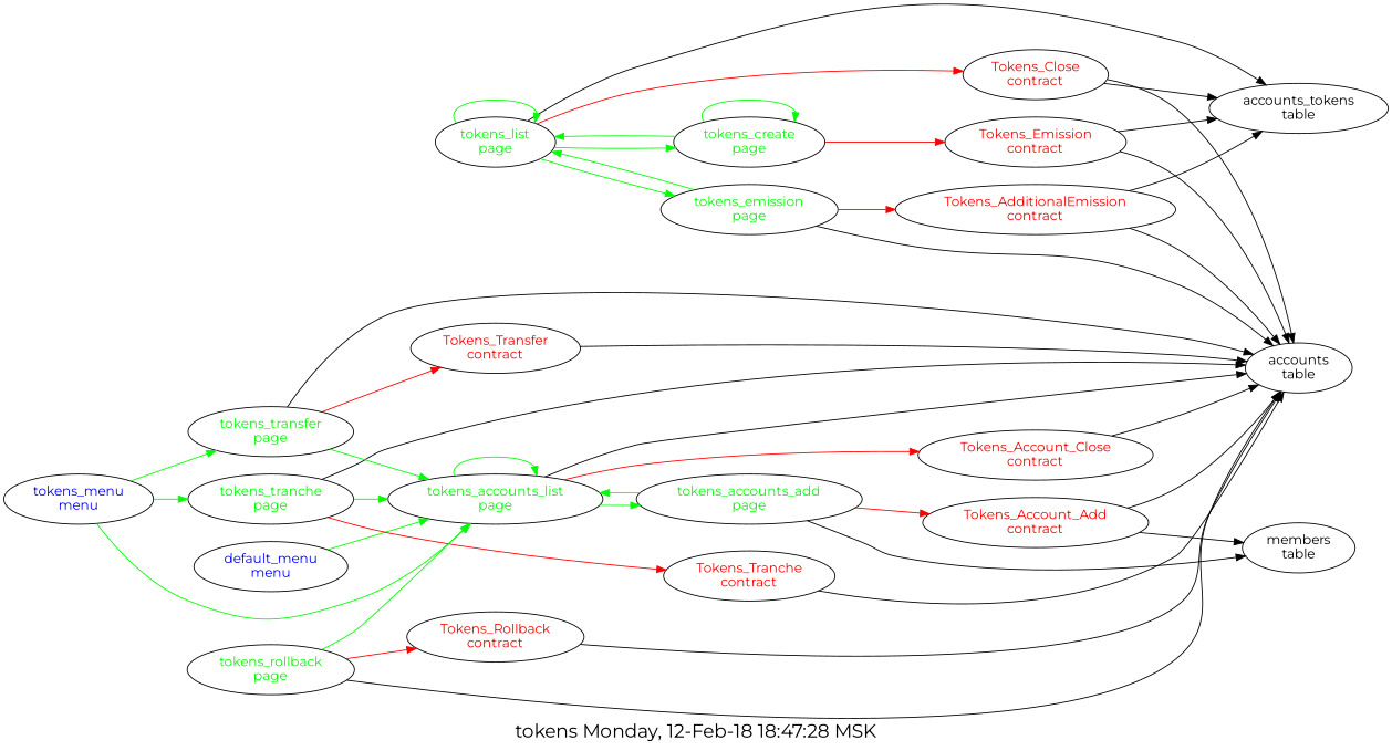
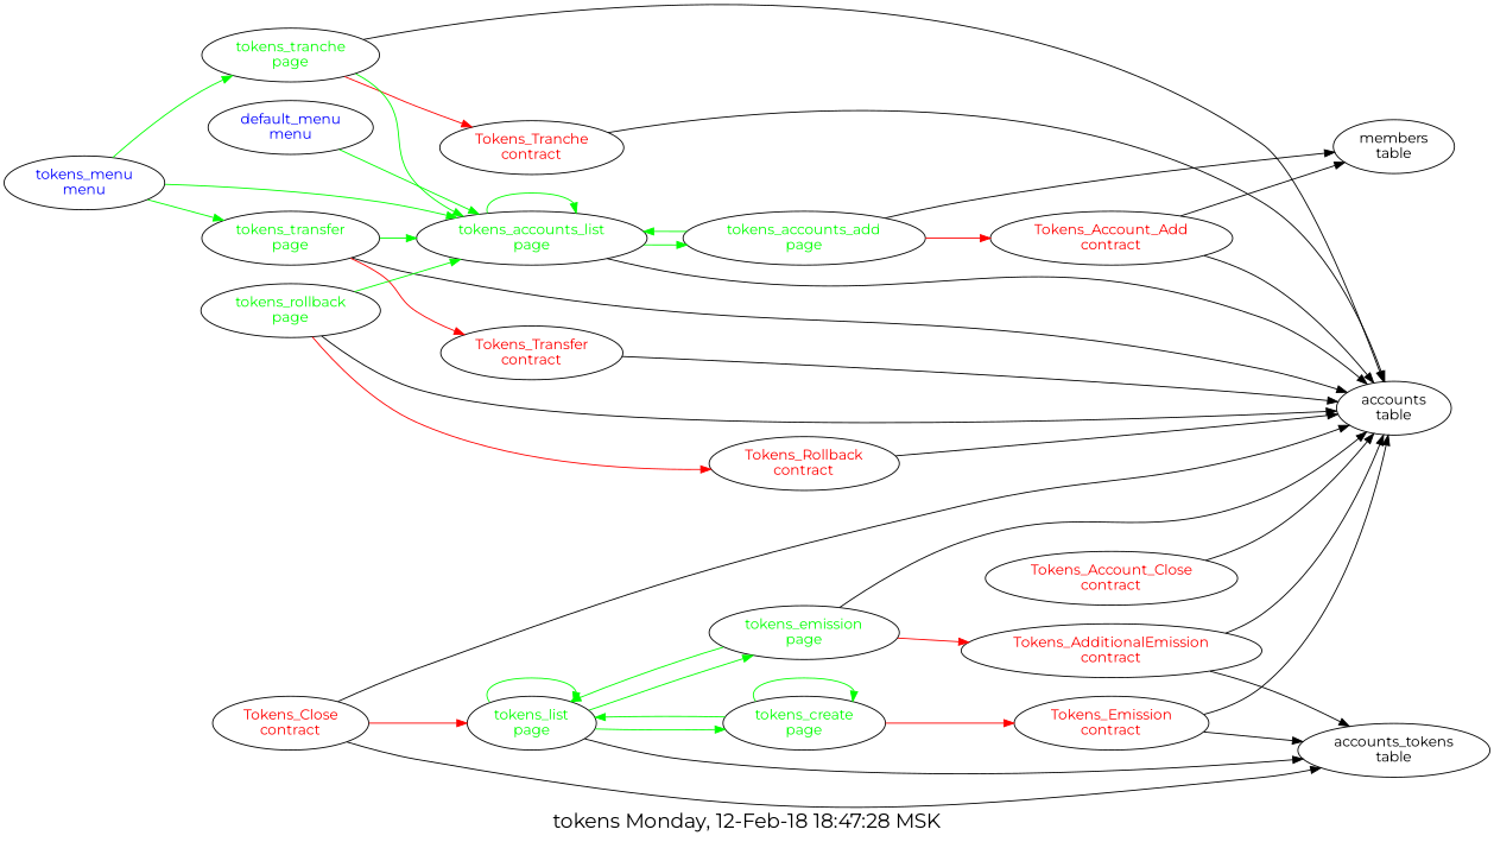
  digraph {
    fontname=Montserrat
    fontsize=20.0
    label="tokens Monday, 12-Feb-18 18:47:28 MSK"
    rankdir=LR
    node [fontname=Montserrat fontcolor=red group=contracts]
    edge [fontname=Montserrat]
    "members\ntable" [fontcolor="" group=""]
    "Tokens_Account_Add\ncontract"
    "accounts\ntable" [group=tables fontcolor=""]
    "Tokens_Account_Close\ncontract"
    "Tokens_AdditionalEmission\ncontract"
    "accounts_tokens\ntable" [group=tables fontcolor=""]
    "Tokens_Close\ncontract"
    "Tokens_Emission\ncontract"
    "Tokens_Rollback\ncontract"
    "Tokens_Tranche\ncontract"
    "Tokens_Transfer\ncontract"
    "default_menu\nmenu" [fontcolor=blue group=menus]
    "tokens_accounts_list\npage" [fontcolor=green group=pages]
    "tokens_accounts_add\npage" [fontcolor=green group=pages]
    "tokens_menu\nmenu" [fontcolor=blue group=menus]
    "tokens_tranche\npage" [fontcolor=green group=pages]
    "tokens_transfer\npage" [fontcolor=green group=pages]
    "tokens_list\npage" [fontcolor=green group=pages]
    "tokens_create\npage" [fontcolor=green group=pages]
    "tokens_emission\npage" [fontcolor=green group=pages]
    "tokens_rollback\npage" [fontcolor=green group=pages]
    "Tokens_Account_Add\ncontract" -> "members\ntable"
    "Tokens_Account_Add\ncontract" -> "accounts\ntable"
    "Tokens_Account_Close\ncontract" -> "accounts\ntable"
    "Tokens_AdditionalEmission\ncontract" -> "accounts\ntable"
    "Tokens_AdditionalEmission\ncontract" -> "accounts_tokens\ntable"
    "Tokens_Close\ncontract" -> "accounts\ntable"
    "Tokens_Close\ncontract" -> "accounts_tokens\ntable"
    "Tokens_Emission\ncontract" -> "accounts\ntable"
    "Tokens_Emission\ncontract" -> "accounts_tokens\ntable"
    "Tokens_Rollback\ncontract" -> "accounts\ntable"
    "Tokens_Tranche\ncontract" -> "accounts\ntable"
    "Tokens_Transfer\ncontract" -> "accounts\ntable"
    "default_menu\nmenu" -> "tokens_accounts_list\npage" [color=green]
    "tokens_accounts_list\npage" -> "accounts\ntable"
-   "tokens_accounts_list\npage" -> "Tokens_Account_Close\ncontract" [color=red]
    "tokens_accounts_list\npage" -> "tokens_accounts_list\npage" [color=green]
    "tokens_accounts_list\npage" -> "tokens_accounts_add\npage" [color=green]
    "tokens_accounts_add\npage" -> "members\ntable"
    "tokens_accounts_add\npage" -> "Tokens_Account_Add\ncontract" [color=red]
    "tokens_accounts_add\npage" -> "tokens_accounts_list\npage" [color=green]
    "tokens_menu\nmenu" -> "tokens_accounts_list\npage" [color=green]
    "tokens_menu\nmenu" -> "tokens_tranche\npage" [color=green]
    "tokens_menu\nmenu" -> "tokens_transfer\npage" [color=green]
    "tokens_tranche\npage" -> "accounts\ntable"
    "tokens_tranche\npage" -> "Tokens_Tranche\ncontract" [color=red]
    "tokens_tranche\npage" -> "tokens_accounts_list\npage" [color=green]
    "tokens_transfer\npage" -> "accounts\ntable"
    "tokens_transfer\npage" -> "Tokens_Transfer\ncontract" [color=red]
    "tokens_transfer\npage" -> "tokens_accounts_list\npage" [color=green]
    "tokens_list\npage" -> "accounts_tokens\ntable"
-   "tokens_list\npage" -> "Tokens_Close\ncontract" [color=red]
+   "Tokens_Close\ncontract" -> "tokens_list\npage" [color=red]
    "tokens_list\npage" -> "tokens_list\npage" [color=green]
    "tokens_list\npage" -> "tokens_create\npage" [color=green]
    "tokens_list\npage" -> "tokens_emission\npage" [color=green]
    "tokens_create\npage" -> "Tokens_Emission\ncontract" [color=red]
    "tokens_create\npage" -> "tokens_list\npage" [color=green]
    "tokens_create\npage" -> "tokens_create\npage" [color=green]
    "tokens_emission\npage" -> "accounts\ntable"
    "tokens_emission\npage" -> "Tokens_AdditionalEmission\ncontract" [color=red]
    "tokens_emission\npage" -> "tokens_list\npage" [color=green]
    "tokens_rollback\npage" -> "accounts\ntable"
    "tokens_rollback\npage" -> "Tokens_Rollback\ncontract" [color=red]
    "tokens_rollback\npage" -> "tokens_accounts_list\npage" [color=green]
  }
